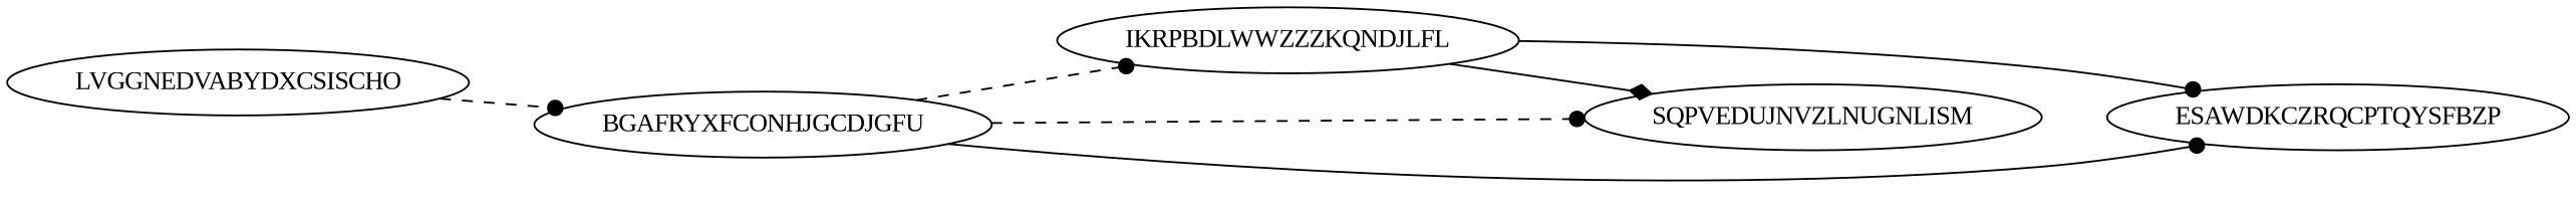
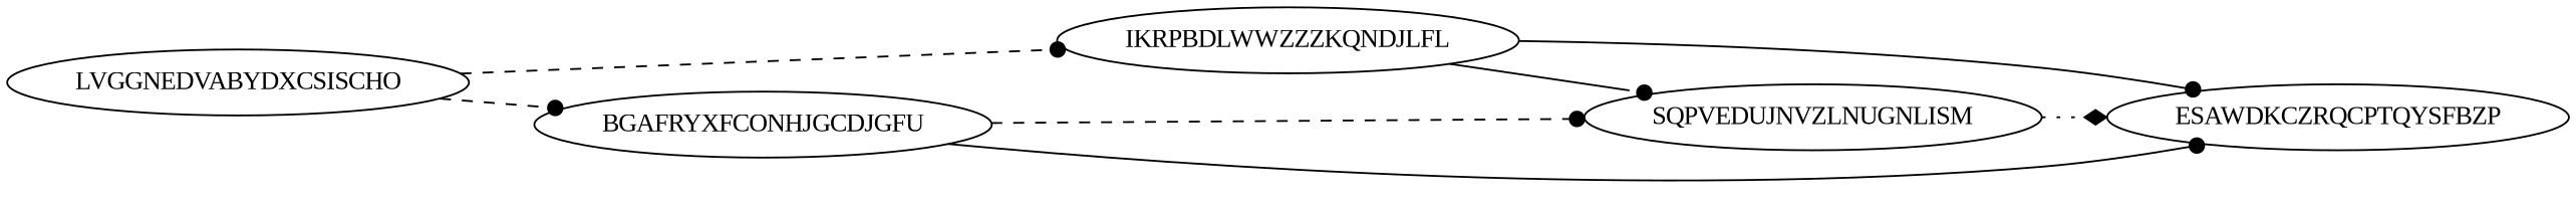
  digraph {
    fontname="Liberation Serif"
    rankdir=LR
    node [Weight=16 fontname="Liberation Serif"]
    edge [Weight=19 arrowhead=dot fontname="Liberation Serif" style=dashed]
    LVGGNEDVABYDXCSISCHO [Weight=19]
    BGAFRYXFCONHJGCDJGFU
    IKRPBDLWWZZZKQNDJLFL [Weight=13]
    SQPVEDUJNVZLNUGNLISM
    ESAWDKCZRQCPTQYSFBZP [Weight=12]
    LVGGNEDVABYDXCSISCHO -> BGAFRYXFCONHJGCDJGFU [Weight=20]
-   BGAFRYXFCONHJGCDJGFU -> IKRPBDLWWZZZKQNDJLFL
+   LVGGNEDVABYDXCSISCHO -> IKRPBDLWWZZZKQNDJLFL
    BGAFRYXFCONHJGCDJGFU -> SQPVEDUJNVZLNUGNLISM [Weight=11]
    BGAFRYXFCONHJGCDJGFU -> ESAWDKCZRQCPTQYSFBZP [Weight=18 style=solid]
-   IKRPBDLWWZZZKQNDJLFL -> SQPVEDUJNVZLNUGNLISM [Weight=16 arrowhead=diamond style=solid]
+   IKRPBDLWWZZZKQNDJLFL -> SQPVEDUJNVZLNUGNLISM [Weight=16 style=solid]
    IKRPBDLWWZZZKQNDJLFL -> ESAWDKCZRQCPTQYSFBZP [style=solid]
+   SQPVEDUJNVZLNUGNLISM -> ESAWDKCZRQCPTQYSFBZP [Weight=13 arrowhead=diamond style=dotted]
  }
